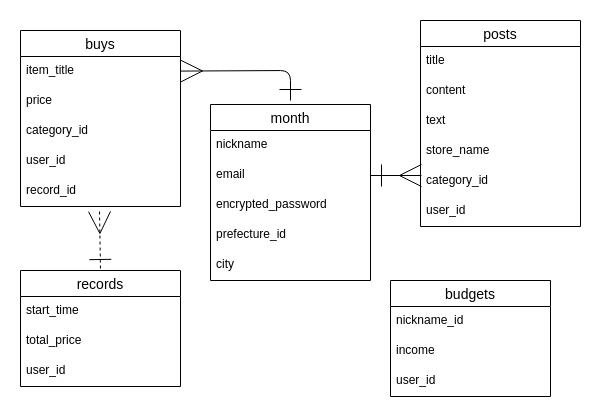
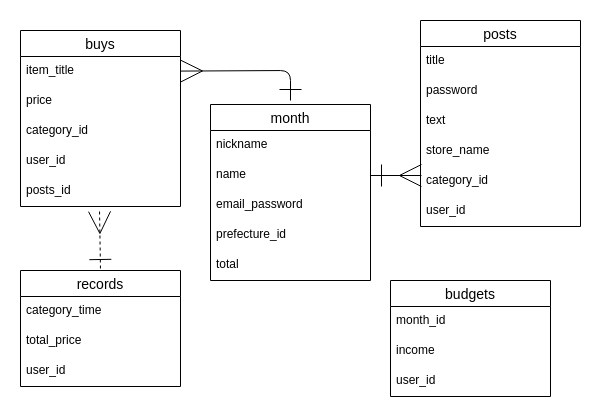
  <mxCell id="0" />
  <mxCell id="1" parent="0" />
  <mxCell id="2" value="month" style="swimlane;fontStyle=0;childLayout=stackLayout;horizontal=1;startSize=26;horizontalStack=0;resizeParent=1;resizeParentMax=0;resizeLast=0;collapsible=1;marginBottom=0;align=center;fontSize=14;" parent="1" vertex="1"><mxGeometry x="210" y="104" width="160" height="176" as="geometry" /></mxCell>
  <mxCell id="3" value="nickname" style="text;strokeColor=none;fillColor=none;spacingLeft=4;spacingRight=4;overflow=hidden;rotatable=0;points=[[0,0.5],[1,0.5]];portConstraint=eastwest;fontSize=12;" parent="2" vertex="1"><mxGeometry y="26" width="160" height="30" as="geometry" /></mxCell>
- <mxCell id="4" value="email" style="text;strokeColor=none;fillColor=none;spacingLeft=4;spacingRight=4;overflow=hidden;rotatable=0;points=[[0,0.5],[1,0.5]];portConstraint=eastwest;fontSize=12;" parent="2" vertex="1"><mxGeometry y="56" width="160" height="30" as="geometry" /></mxCell>
- <mxCell id="5" value="encrypted_password" style="text;strokeColor=none;fillColor=none;spacingLeft=4;spacingRight=4;overflow=hidden;rotatable=0;points=[[0,0.5],[1,0.5]];portConstraint=eastwest;fontSize=12;" parent="2" vertex="1"><mxGeometry y="86" width="160" height="30" as="geometry" /></mxCell>
+ <mxCell id="4" value="name" style="text;strokeColor=none;fillColor=none;spacingLeft=4;spacingRight=4;overflow=hidden;rotatable=0;points=[[0,0.5],[1,0.5]];portConstraint=eastwest;fontSize=12;" parent="2" vertex="1"><mxGeometry y="56" width="160" height="30" as="geometry" /></mxCell>
+ <mxCell id="5" value="email_password" style="text;strokeColor=none;fillColor=none;spacingLeft=4;spacingRight=4;overflow=hidden;rotatable=0;points=[[0,0.5],[1,0.5]];portConstraint=eastwest;fontSize=12;" parent="2" vertex="1"><mxGeometry y="86" width="160" height="30" as="geometry" /></mxCell>
  <mxCell id="6" value="prefecture_id" style="text;strokeColor=none;fillColor=none;spacingLeft=4;spacingRight=4;overflow=hidden;rotatable=0;points=[[0,0.5],[1,0.5]];portConstraint=eastwest;fontSize=12;" parent="2" vertex="1"><mxGeometry y="116" width="160" height="30" as="geometry" /></mxCell>
- <mxCell id="7" value="city" style="text;strokeColor=none;fillColor=none;spacingLeft=4;spacingRight=4;overflow=hidden;rotatable=0;points=[[0,0.5],[1,0.5]];portConstraint=eastwest;fontSize=12;" parent="2" vertex="1"><mxGeometry y="146" width="160" height="30" as="geometry" /></mxCell>
+ <mxCell id="7" value="total" style="text;strokeColor=none;fillColor=none;spacingLeft=4;spacingRight=4;overflow=hidden;rotatable=0;points=[[0,0.5],[1,0.5]];portConstraint=eastwest;fontSize=12;" parent="2" vertex="1"><mxGeometry y="146" width="160" height="30" as="geometry" /></mxCell>
  <mxCell id="8" value="posts" style="swimlane;fontStyle=0;childLayout=stackLayout;horizontal=1;startSize=26;horizontalStack=0;resizeParent=1;resizeParentMax=0;resizeLast=0;collapsible=1;marginBottom=0;align=center;fontSize=14;" parent="1" vertex="1"><mxGeometry x="420" y="20" width="160" height="206" as="geometry" /></mxCell>
  <mxCell id="9" value="title" style="text;strokeColor=none;fillColor=none;spacingLeft=4;spacingRight=4;overflow=hidden;rotatable=0;points=[[0,0.5],[1,0.5]];portConstraint=eastwest;fontSize=12;" parent="8" vertex="1"><mxGeometry y="26" width="160" height="30" as="geometry" /></mxCell>
- <mxCell id="10" value="content" style="text;strokeColor=none;fillColor=none;spacingLeft=4;spacingRight=4;overflow=hidden;rotatable=0;points=[[0,0.5],[1,0.5]];portConstraint=eastwest;fontSize=12;" parent="8" vertex="1"><mxGeometry y="56" width="160" height="30" as="geometry" /></mxCell>
+ <mxCell id="10" value="password" style="text;strokeColor=none;fillColor=none;spacingLeft=4;spacingRight=4;overflow=hidden;rotatable=0;points=[[0,0.5],[1,0.5]];portConstraint=eastwest;fontSize=12;" parent="8" vertex="1"><mxGeometry y="56" width="160" height="30" as="geometry" /></mxCell>
  <mxCell id="11" value="text" style="text;strokeColor=none;fillColor=none;spacingLeft=4;spacingRight=4;overflow=hidden;rotatable=0;points=[[0,0.5],[1,0.5]];portConstraint=eastwest;fontSize=12;" parent="8" vertex="1"><mxGeometry y="86" width="160" height="30" as="geometry" /></mxCell>
  <mxCell id="12" value="store_name" style="text;strokeColor=none;fillColor=none;spacingLeft=4;spacingRight=4;overflow=hidden;rotatable=0;points=[[0,0.5],[1,0.5]];portConstraint=eastwest;fontSize=12;" parent="8" vertex="1"><mxGeometry y="116" width="160" height="30" as="geometry" /></mxCell>
  <mxCell id="13" value="category_id" style="text;strokeColor=none;fillColor=none;spacingLeft=4;spacingRight=4;overflow=hidden;rotatable=0;points=[[0,0.5],[1,0.5]];portConstraint=eastwest;fontSize=12;" parent="8" vertex="1"><mxGeometry y="146" width="160" height="30" as="geometry" /></mxCell>
  <mxCell id="14" value="user_id" style="text;strokeColor=none;fillColor=none;spacingLeft=4;spacingRight=4;overflow=hidden;rotatable=0;points=[[0,0.5],[1,0.5]];portConstraint=eastwest;fontSize=12;" parent="8" vertex="1"><mxGeometry y="176" width="160" height="30" as="geometry" /></mxCell>
  <mxCell id="15" style="edgeStyle=none;html=1;startArrow=ERmany;startFill=0;endArrow=ERone;endFill=0;startSize=20;endSize=20;entryX=0.5;entryY=0;entryDx=0;entryDy=0;exitX=0.494;exitY=1.167;exitDx=0;exitDy=0;exitPerimeter=0;dashed=1;" parent="1" source="25" target="16" edge="1"><mxGeometry relative="1" as="geometry"><mxPoint x="60" y="230" as="sourcePoint" /><mxPoint x="500" y="256" as="targetPoint" /></mxGeometry></mxCell>
  <mxCell id="16" value="records" style="swimlane;fontStyle=0;childLayout=stackLayout;horizontal=1;startSize=26;horizontalStack=0;resizeParent=1;resizeParentMax=0;resizeLast=0;collapsible=1;marginBottom=0;align=center;fontSize=14;" parent="1" vertex="1"><mxGeometry x="20" y="270" width="160" height="116" as="geometry" /></mxCell>
- <mxCell id="17" value="start_time" style="text;strokeColor=none;fillColor=none;spacingLeft=4;spacingRight=4;overflow=hidden;rotatable=0;points=[[0,0.5],[1,0.5]];portConstraint=eastwest;fontSize=12;" parent="16" vertex="1"><mxGeometry y="26" width="160" height="30" as="geometry" /></mxCell>
+ <mxCell id="17" value="category_time" style="text;strokeColor=none;fillColor=none;spacingLeft=4;spacingRight=4;overflow=hidden;rotatable=0;points=[[0,0.5],[1,0.5]];portConstraint=eastwest;fontSize=12;" parent="16" vertex="1"><mxGeometry y="26" width="160" height="30" as="geometry" /></mxCell>
  <mxCell id="18" value="total_price" style="text;strokeColor=none;fillColor=none;spacingLeft=4;spacingRight=4;overflow=hidden;rotatable=0;points=[[0,0.5],[1,0.5]];portConstraint=eastwest;fontSize=12;" parent="16" vertex="1"><mxGeometry y="56" width="160" height="30" as="geometry" /></mxCell>
  <mxCell id="19" value="user_id" style="text;strokeColor=none;fillColor=none;spacingLeft=4;spacingRight=4;overflow=hidden;rotatable=0;points=[[0,0.5],[1,0.5]];portConstraint=eastwest;fontSize=12;" parent="16" vertex="1"><mxGeometry y="86" width="160" height="30" as="geometry" /></mxCell>
  <mxCell id="20" value="buys" style="swimlane;fontStyle=0;childLayout=stackLayout;horizontal=1;startSize=26;horizontalStack=0;resizeParent=1;resizeParentMax=0;resizeLast=0;collapsible=1;marginBottom=0;align=center;fontSize=14;" parent="1" vertex="1"><mxGeometry x="20" y="30" width="160" height="176" as="geometry" /></mxCell>
  <mxCell id="21" value="item_title" style="text;strokeColor=none;fillColor=none;spacingLeft=4;spacingRight=4;overflow=hidden;rotatable=0;points=[[0,0.5],[1,0.5]];portConstraint=eastwest;fontSize=12;" parent="20" vertex="1"><mxGeometry y="26" width="160" height="30" as="geometry" /></mxCell>
  <mxCell id="22" value="price" style="text;strokeColor=none;fillColor=none;spacingLeft=4;spacingRight=4;overflow=hidden;rotatable=0;points=[[0,0.5],[1,0.5]];portConstraint=eastwest;fontSize=12;" parent="20" vertex="1"><mxGeometry y="56" width="160" height="30" as="geometry" /></mxCell>
  <mxCell id="23" value="category_id" style="text;strokeColor=none;fillColor=none;spacingLeft=4;spacingRight=4;overflow=hidden;rotatable=0;points=[[0,0.5],[1,0.5]];portConstraint=eastwest;fontSize=12;" parent="20" vertex="1"><mxGeometry y="86" width="160" height="30" as="geometry" /></mxCell>
  <mxCell id="24" value="user_id" style="text;strokeColor=none;fillColor=none;spacingLeft=4;spacingRight=4;overflow=hidden;rotatable=0;points=[[0,0.5],[1,0.5]];portConstraint=eastwest;fontSize=12;" vertex="1" parent="20"><mxGeometry y="116" width="160" height="30" as="geometry" /></mxCell>
- <mxCell id="25" value="record_id" style="text;strokeColor=none;fillColor=none;spacingLeft=4;spacingRight=4;overflow=hidden;rotatable=0;points=[[0,0.5],[1,0.5]];portConstraint=eastwest;fontSize=12;" parent="20" vertex="1"><mxGeometry y="146" width="160" height="30" as="geometry" /></mxCell>
+ <mxCell id="25" value="posts_id" style="text;strokeColor=none;fillColor=none;spacingLeft=4;spacingRight=4;overflow=hidden;rotatable=0;points=[[0,0.5],[1,0.5]];portConstraint=eastwest;fontSize=12;" parent="20" vertex="1"><mxGeometry y="146" width="160" height="30" as="geometry" /></mxCell>
  <mxCell id="26" value="budgets" style="swimlane;fontStyle=0;childLayout=stackLayout;horizontal=1;startSize=26;horizontalStack=0;resizeParent=1;resizeParentMax=0;resizeLast=0;collapsible=1;marginBottom=0;align=center;fontSize=14;" parent="1" vertex="1"><mxGeometry x="390" y="280" width="160" height="116" as="geometry" /></mxCell>
- <mxCell id="27" value="nickname_id" style="text;strokeColor=none;fillColor=none;spacingLeft=4;spacingRight=4;overflow=hidden;rotatable=0;points=[[0,0.5],[1,0.5]];portConstraint=eastwest;fontSize=12;" parent="26" vertex="1"><mxGeometry y="26" width="160" height="30" as="geometry" /></mxCell>
+ <mxCell id="27" value="month_id" style="text;strokeColor=none;fillColor=none;spacingLeft=4;spacingRight=4;overflow=hidden;rotatable=0;points=[[0,0.5],[1,0.5]];portConstraint=eastwest;fontSize=12;" parent="26" vertex="1"><mxGeometry y="26" width="160" height="30" as="geometry" /></mxCell>
  <mxCell id="28" value="income" style="text;strokeColor=none;fillColor=none;spacingLeft=4;spacingRight=4;overflow=hidden;rotatable=0;points=[[0,0.5],[1,0.5]];portConstraint=eastwest;fontSize=12;" parent="26" vertex="1"><mxGeometry y="56" width="160" height="30" as="geometry" /></mxCell>
  <mxCell id="29" value="user_id" style="text;strokeColor=none;fillColor=none;spacingLeft=4;spacingRight=4;overflow=hidden;rotatable=0;points=[[0,0.5],[1,0.5]];portConstraint=eastwest;fontSize=12;" parent="26" vertex="1"><mxGeometry y="86" width="160" height="30" as="geometry" /></mxCell>
  <mxCell id="30" style="edgeStyle=none;html=1;exitX=1;exitY=0.5;exitDx=0;exitDy=0;entryX=0.006;entryY=0.3;entryDx=0;entryDy=0;endArrow=ERmany;endFill=0;endSize=20;startSize=20;startArrow=ERone;startFill=0;entryPerimeter=0;" parent="1" source="4" target="13" edge="1"><mxGeometry relative="1" as="geometry" /></mxCell>
  <mxCell id="31" style="edgeStyle=none;html=1;startArrow=ERmany;startFill=0;endArrow=ERone;endFill=0;startSize=20;endSize=20;" parent="1" source="21" edge="1"><mxGeometry relative="1" as="geometry"><mxPoint x="290" y="100" as="targetPoint" /><Array as="points"><mxPoint x="290" y="70" /></Array></mxGeometry></mxCell>
